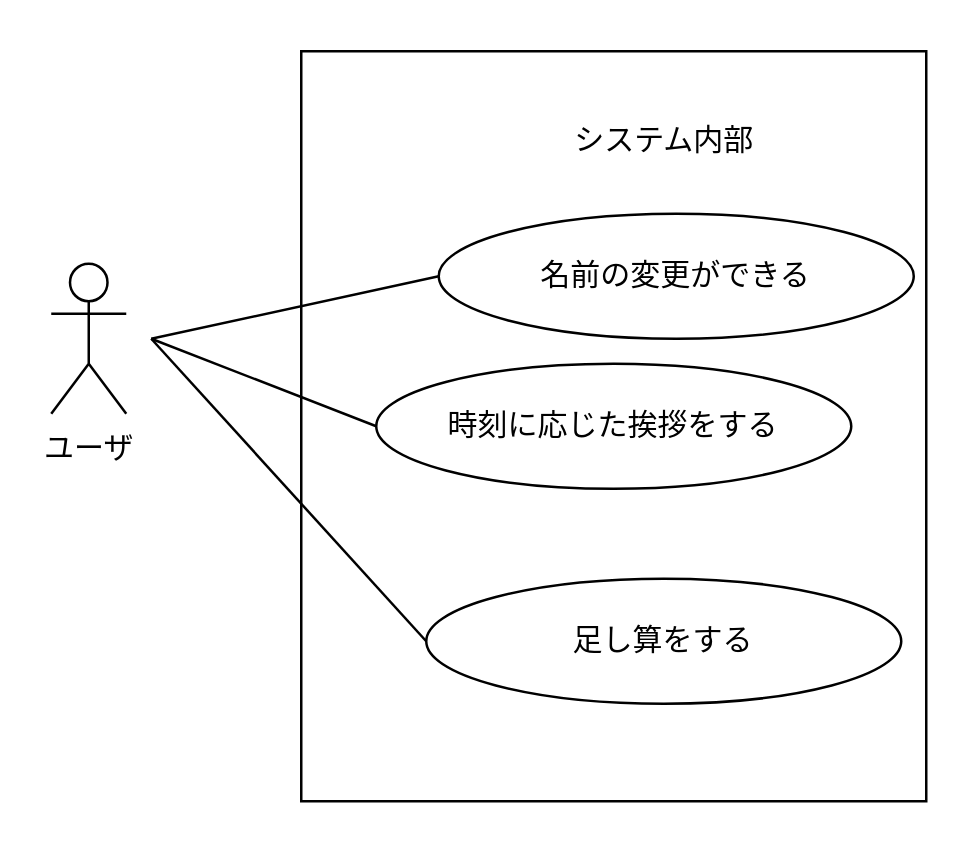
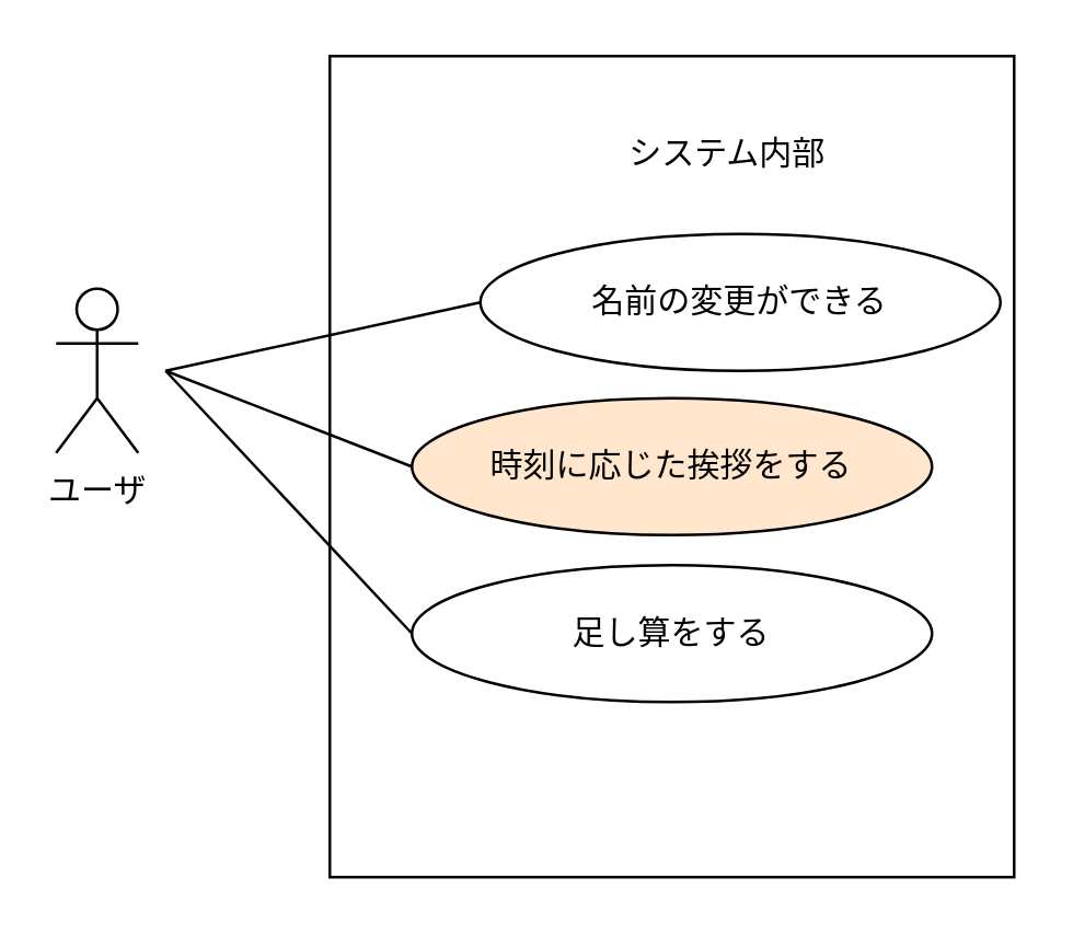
  <mxCell id="0" />
  <mxCell id="1" parent="0" />
  <mxCell id="2" value="" style="rounded=0;whiteSpace=wrap;html=1;" vertex="1" parent="1"><mxGeometry x="120" y="20" width="250" height="300" as="geometry" /></mxCell>
  <mxCell id="3" value="名前の変更ができる" style="ellipse;whiteSpace=wrap;html=1;" vertex="1" parent="1"><mxGeometry x="175" y="85" width="190" height="50" as="geometry" /></mxCell>
- <mxCell id="4" value="時刻に応じた挨拶をする" style="ellipse;whiteSpace=wrap;html=1;" vertex="1" parent="1"><mxGeometry x="150" y="145" width="190" height="50" as="geometry" /></mxCell>
+ <mxCell id="4" value="時刻に応じた挨拶をする" style="ellipse;whiteSpace=wrap;html=1;fillColor=#ffe6cc;" vertex="1" parent="1"><mxGeometry x="150" y="145" width="190" height="50" as="geometry" /></mxCell>
  <mxCell id="5" value="ユーザ" style="shape=umlActor;verticalLabelPosition=bottom;verticalAlign=top;html=1;outlineConnect=0;" vertex="1" parent="1"><mxGeometry x="20" y="105" width="30" height="60" as="geometry" /></mxCell>
  <mxCell id="6" value="システム内部" style="text;html=1;align=center;verticalAlign=middle;resizable=0;points=[];autosize=1;strokeColor=none;fillColor=none;" vertex="1" parent="1"><mxGeometry x="215" y="41" width="100" height="30" as="geometry" /></mxCell>
  <mxCell id="7" value="" style="endArrow=none;html=1;rounded=0;entryX=0;entryY=0.5;entryDx=0;entryDy=0;" edge="1" parent="1" target="3"><mxGeometry width="50" height="50" relative="1" as="geometry"><mxPoint x="60" y="135" as="sourcePoint" /><mxPoint x="130" y="85" as="targetPoint" /></mxGeometry></mxCell>
  <mxCell id="8" value="" style="endArrow=none;html=1;rounded=0;entryX=0;entryY=0.5;entryDx=0;entryDy=0;" edge="1" parent="1" target="4"><mxGeometry width="50" height="50" relative="1" as="geometry"><mxPoint x="60" y="135" as="sourcePoint" /><mxPoint x="140" y="135" as="targetPoint" /></mxGeometry></mxCell>
- <mxCell id="9" value="足し算をする" style="ellipse;whiteSpace=wrap;html=1;" vertex="1" parent="1"><mxGeometry x="170" y="231" width="190" height="50" as="geometry" /></mxCell>
+ <mxCell id="9" value="足し算をする" style="ellipse;whiteSpace=wrap;html=1;" vertex="1" parent="1"><mxGeometry x="150" y="206" width="190" height="50" as="geometry" /></mxCell>
  <mxCell id="10" value="" style="endArrow=none;html=1;rounded=0;entryX=0;entryY=0.5;entryDx=0;entryDy=0;" edge="1" parent="1" target="9"><mxGeometry width="50" height="50" relative="1" as="geometry"><mxPoint x="60" y="135" as="sourcePoint" /><mxPoint x="160" y="180" as="targetPoint" /><Array as="points" /></mxGeometry></mxCell>
